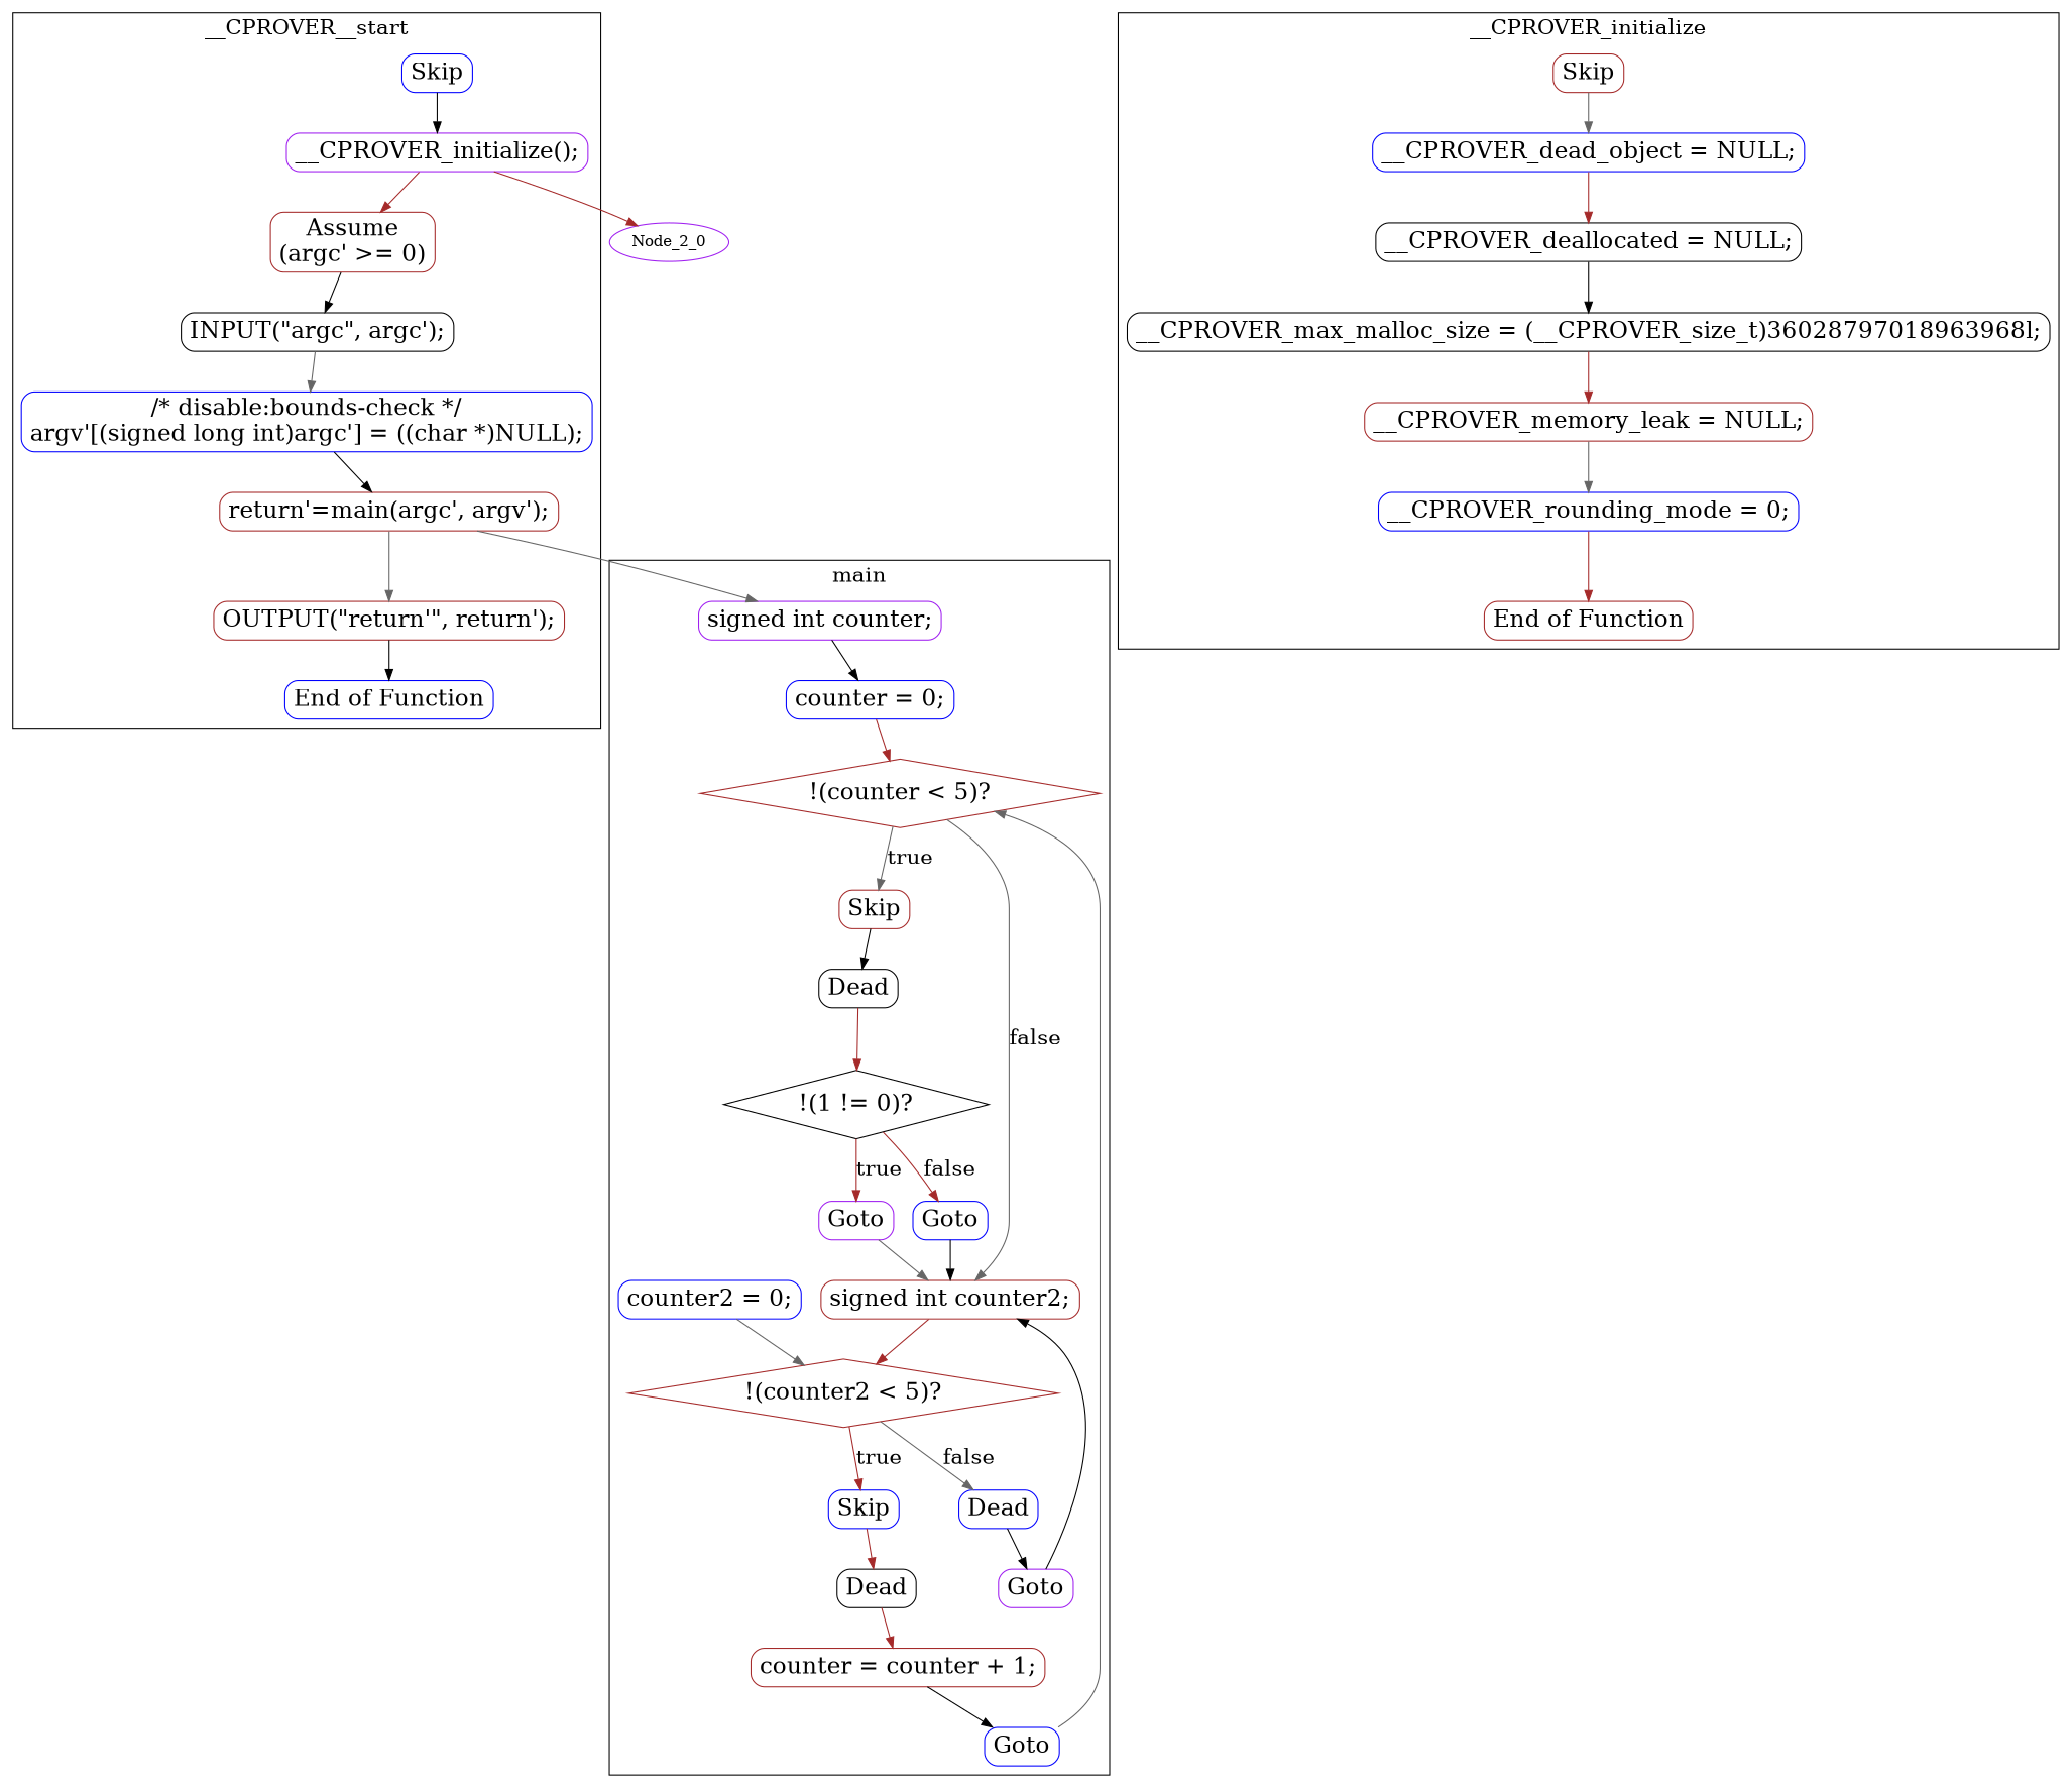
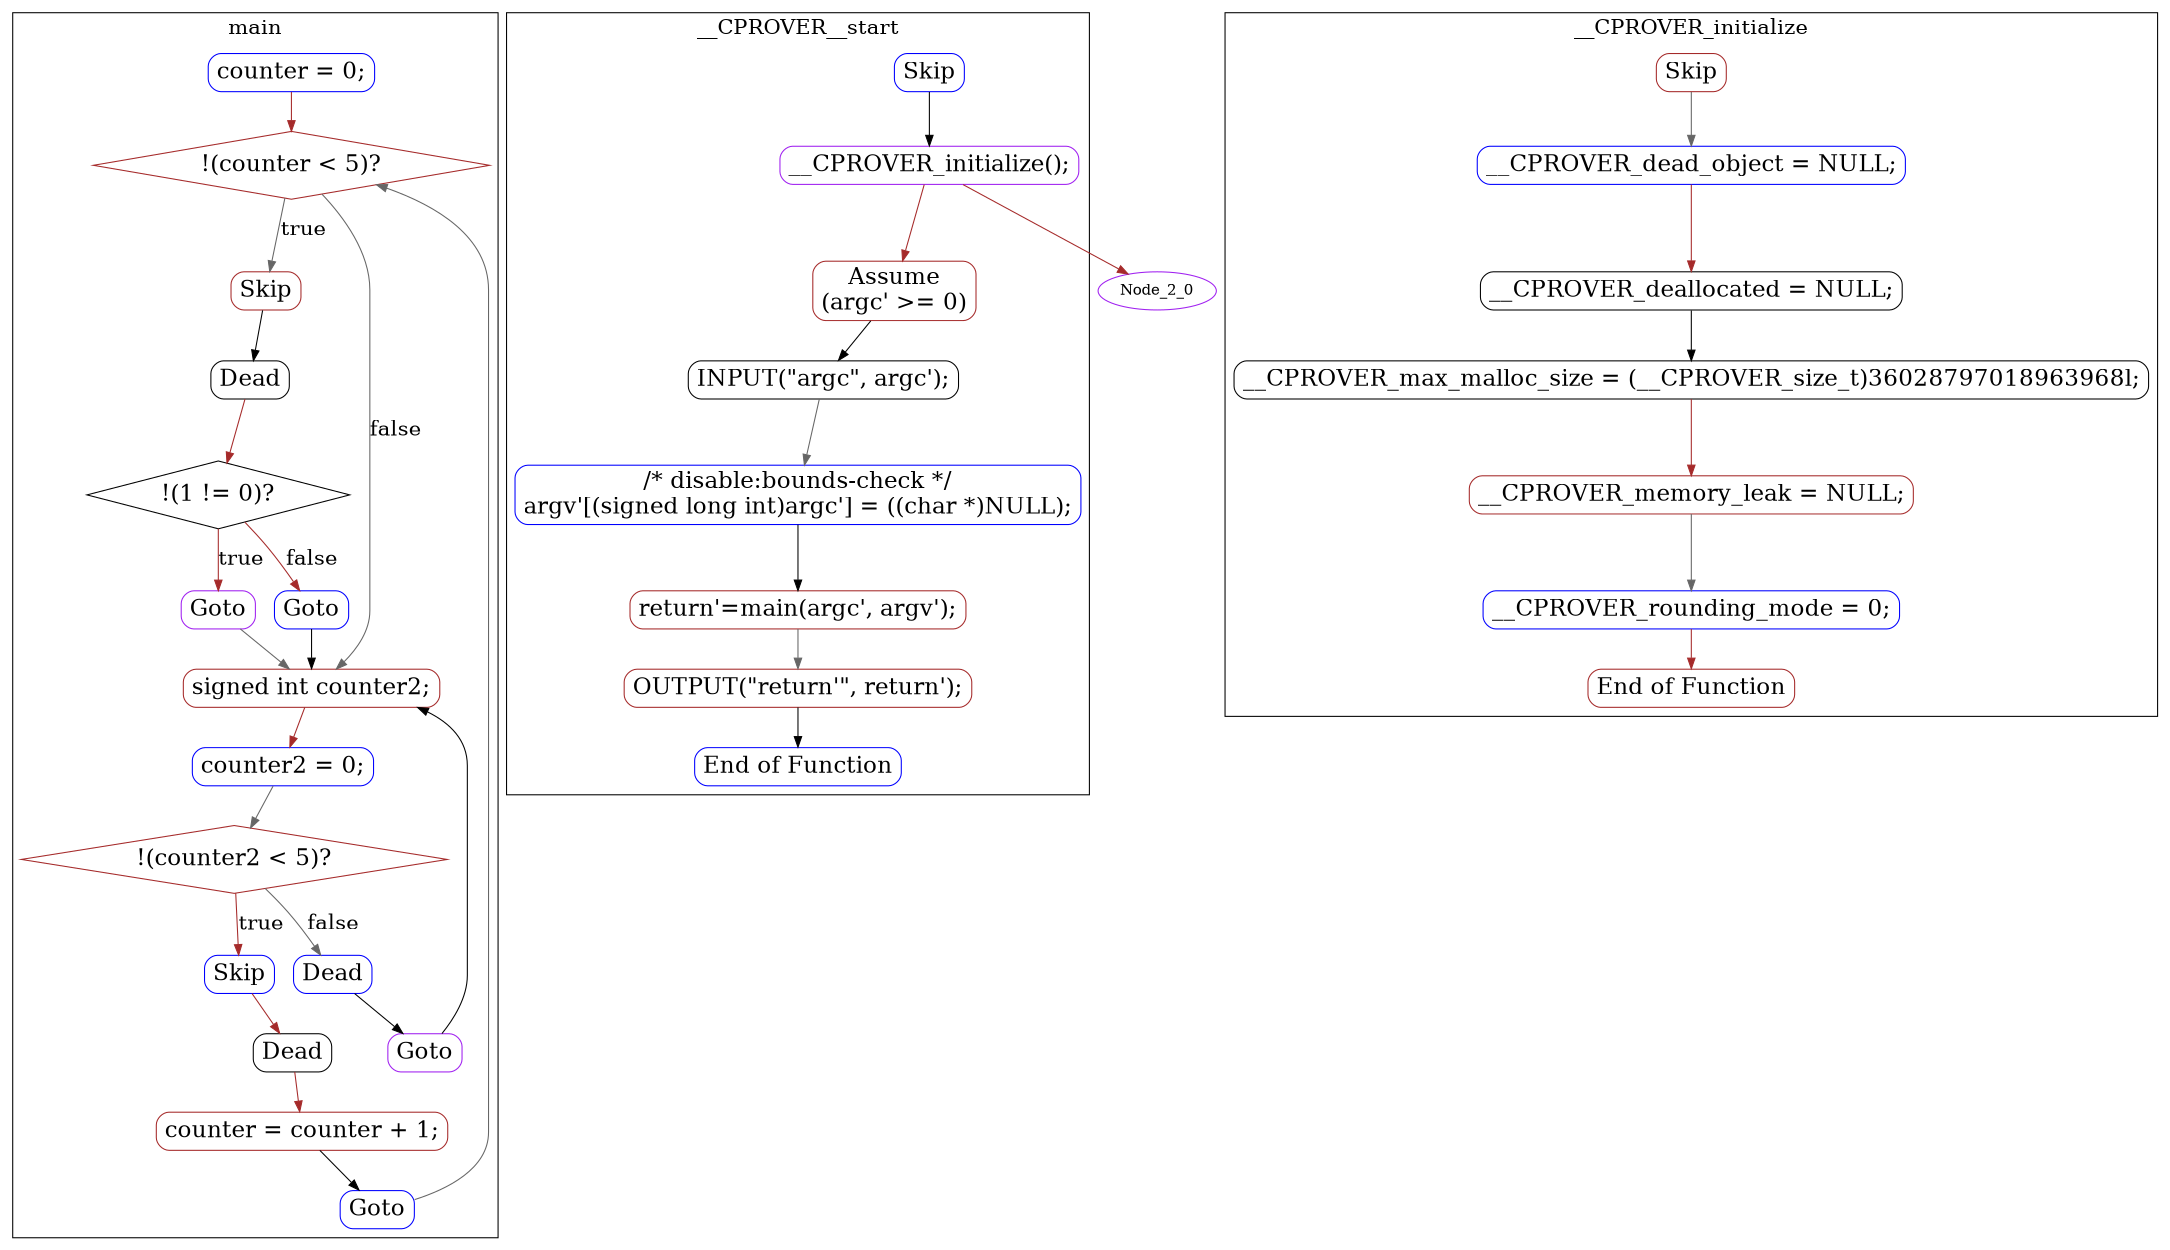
  digraph {
    color=black
    compound=true
    fontsize=20
    node [color=blue fontsize=22 shape=Mrecord]
    edge [color=brown]
-   n1 [color=purple label="signed int counter;"]
    n2 [label="counter = 0;"]
    n3 [color=brown label="!(counter \< 5)?" shape=diamond]
    n4 [color=brown label=Skip]
    n5 [color=brown label="signed int counter2;"]
    n6 [color=black label=Dead]
    n7 [label="counter2 = 0;"]
    n8 [color=black label="!(1 != 0)?" shape=diamond]
    n9 [color=brown label="!(counter2 \< 5)?" shape=diamond]
    n10 [color=purple label=Goto]
    n11 [label=Goto]
    n12 [label=Skip]
    n13 [label=Dead]
    n14 [color=black label=Dead]
    n15 [color=purple label=Goto]
    n16 [color=brown label="counter = counter + 1;"]
    n17 [label=Goto]
    n18 [label=Skip]
    n19 [color=purple label="__CPROVER_initialize();"]
    n20 [color=brown label="Assume\n(argc' \>= 0)"]
    n21 [color=black label="INPUT(\"argc\", argc');"]
    n22 [label="/* disable:bounds-check */\nargv'[(signed long int)argc'] = ((char *)NULL);"]
    n23 [color=brown label="return'=main(argc', argv');"]
    n24 [color=brown label="OUTPUT(\"return'\", return');"]
    n25 [label="End of Function"]
    n26 [color=brown label=Skip]
    n27 [label="__CPROVER_dead_object = NULL;"]
    n28 [color=black label="__CPROVER_deallocated = NULL;"]
    n29 [color=black label="__CPROVER_max_malloc_size = (__CPROVER_size_t)36028797018963968l;"]
    n30 [color=brown label="__CPROVER_memory_leak = NULL;"]
    n31 [label="__CPROVER_rounding_mode = 0;"]
    n32 [color=brown label="End of Function"]
    Node_2_0 [color=purple fontsize="" shape=""]
    subgraph cluster_1 {
      label=main
-     n1
      n2
      n3
      n4
      n5
      n6
      n7
      n8
      n9
      n10
      n11
      n12
      n13
      n14
      n15
      n16
      n17
    }
    subgraph cluster_2 {
      label=__CPROVER__start
      n18
      n19
      n20
      n21
      n22
      n23
      n24
      n25
    }
    subgraph cluster_3 {
      label=__CPROVER_initialize
      n26
      n27
      n28
      n29
      n30
      n31
      n32
    }
-   n1 -> n2 [color=black]
    n2 -> n3
    n3 -> n4 [color=gray40 fontsize=20 label=true]
    n3 -> n5 [color=gray40 fontsize=20 label=false]
    n4 -> n6 [color=black]
-   n5 -> n9
+   n5 -> n7
    n6 -> n8
    n7 -> n9 [color=gray40]
    n8 -> n10 [fontsize=20 label=true]
    n8 -> n11 [fontsize=20 label=false]
    n9 -> n12 [fontsize=20 label=true]
    n9 -> n13 [color=gray40 fontsize=20 label=false]
    n10 -> n5 [color=gray40]
    n11 -> n5 [color=black]
    n12 -> n14
    n13 -> n15 [color=black]
    n14 -> n16
    n15 -> n5 [color=black]
    n16 -> n17 [color=black]
    n17 -> n3 [color=gray40]
    n18 -> n19 [color=black]
    n19 -> n20
    n19 -> Node_2_0
    n20 -> n21 [color=black]
    n21 -> n22 [color=gray40]
    n22 -> n23 [color=black]
-   n23 -> n1 [color=gray40]
    n23 -> n24 [color=gray40]
    n24 -> n25 [color=black]
    n26 -> n27 [color=gray40]
    n27 -> n28
    n28 -> n29 [color=black]
    n29 -> n30
    n30 -> n31 [color=gray40]
    n31 -> n32
  }
